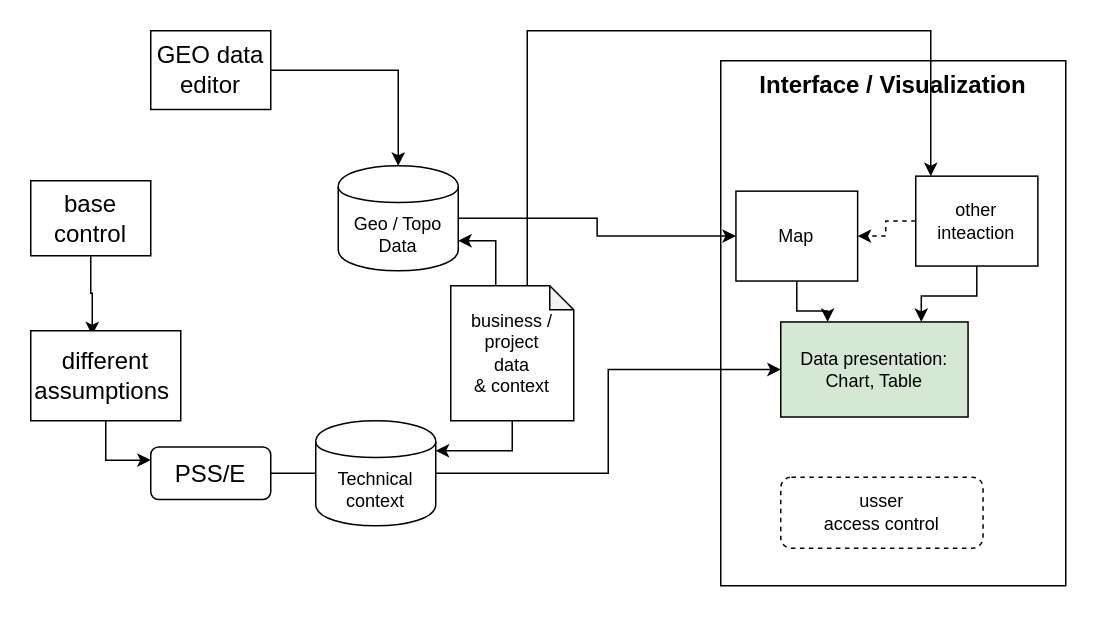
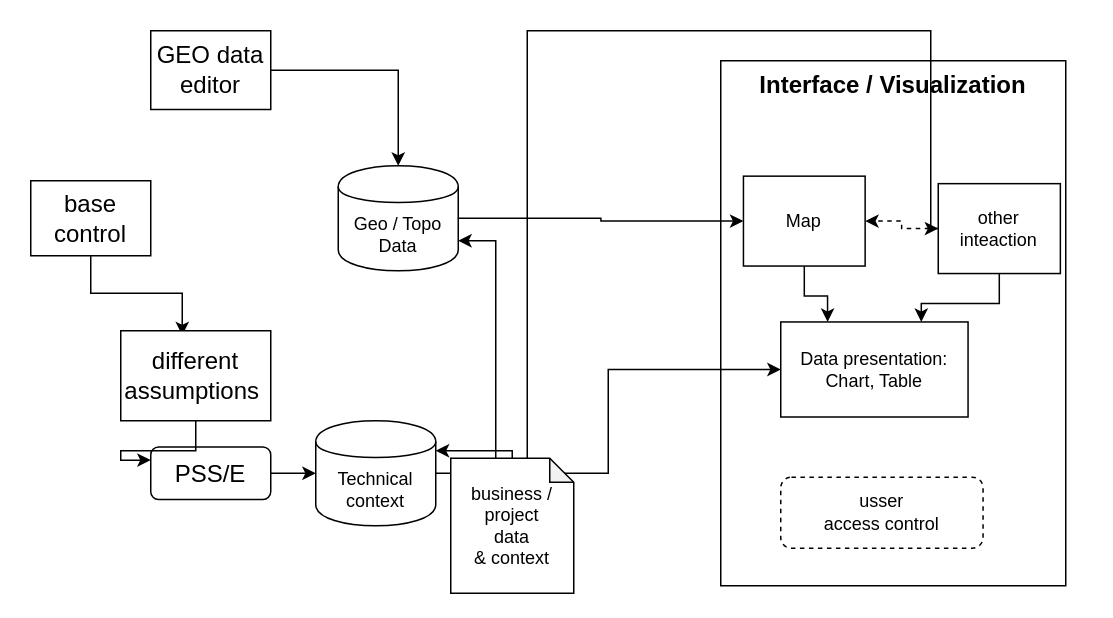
  <mxCell id="0" />
  <mxCell id="1" parent="0" />
  <mxCell id="2" value="" style="group" vertex="1" connectable="0" parent="1"><mxGeometry x="480" y="90" width="240" height="300" as="geometry" /></mxCell>
  <mxCell id="3" value="Interface / Visualization" style="rounded=0;whiteSpace=wrap;html=1;verticalAlign=top;fontStyle=1;fontSize=16;" vertex="1" parent="2"><mxGeometry y="-50" width="230" height="350" as="geometry" /></mxCell>
  <mxCell id="4" style="edgeStyle=orthogonalEdgeStyle;rounded=0;orthogonalLoop=1;jettySize=auto;html=1;entryX=0.25;entryY=0;entryDx=0;entryDy=0;" edge="1" parent="2" source="5" target="9"><mxGeometry relative="1" as="geometry" /></mxCell>
- <mxCell id="5" value="Map" style="rounded=0;whiteSpace=wrap;html=1;" vertex="1" parent="2"><mxGeometry x="10.13" y="36.938" width="81.13" height="59.917" as="geometry" /></mxCell>
+ <mxCell id="5" value="Map" style="rounded=0;whiteSpace=wrap;html=1;" vertex="1" parent="2"><mxGeometry x="15.13" y="26.938" width="81.13" height="59.917" as="geometry" /></mxCell>
  <mxCell id="6" style="edgeStyle=orthogonalEdgeStyle;rounded=0;orthogonalLoop=1;jettySize=auto;html=1;entryX=0.75;entryY=0;entryDx=0;entryDy=0;" edge="1" parent="2" source="8" target="9"><mxGeometry relative="1" as="geometry" /></mxCell>
  <mxCell id="7" style="edgeStyle=orthogonalEdgeStyle;rounded=0;orthogonalLoop=1;jettySize=auto;html=1;dashed=1;" edge="1" parent="2" source="8" target="5"><mxGeometry relative="1" as="geometry" /></mxCell>
- <mxCell id="8" value="other &lt;br&gt;inteaction" style="rounded=0;whiteSpace=wrap;html=1;" vertex="1" parent="2"><mxGeometry x="130" y="26.938" width="81.41" height="59.917" as="geometry" /></mxCell>
- <mxCell id="9" value="Data presentation:&lt;br&gt;Chart, Table" style="rounded=0;whiteSpace=wrap;html=1;fillColor=#d5e8d4;" vertex="1" parent="2"><mxGeometry x="40" y="124.138" width="124.87" height="63.362" as="geometry" /></mxCell>
+ <mxCell id="8" value="other &lt;br&gt;inteaction" style="rounded=0;whiteSpace=wrap;html=1;" vertex="1" parent="2"><mxGeometry x="145" y="31.938" width="81.41" height="59.917" as="geometry" /></mxCell>
+ <mxCell id="9" value="Data presentation:&lt;br&gt;Chart, Table" style="rounded=0;whiteSpace=wrap;html=1;" vertex="1" parent="2"><mxGeometry x="40" y="124.138" width="124.87" height="63.362" as="geometry" /></mxCell>
  <mxCell id="10" value="usser&lt;br&gt;access control" style="whiteSpace=wrap;html=1;dashed=1;rounded=1;" vertex="1" parent="2"><mxGeometry x="40" y="227.586" width="134.87" height="47.41" as="geometry" /></mxCell>
  <mxCell id="11" style="edgeStyle=orthogonalEdgeStyle;rounded=0;orthogonalLoop=1;jettySize=auto;html=1;" edge="1" parent="1" source="12" target="5"><mxGeometry relative="1" as="geometry" /></mxCell>
  <mxCell id="12" value="Geo / Topo Data" style="shape=cylinder;whiteSpace=wrap;html=1;boundedLbl=1;backgroundOutline=1;" vertex="1" parent="1"><mxGeometry x="225" y="110" width="80" height="70" as="geometry" /></mxCell>
  <mxCell id="13" style="edgeStyle=orthogonalEdgeStyle;rounded=0;orthogonalLoop=1;jettySize=auto;html=1;entryX=0;entryY=0.5;entryDx=0;entryDy=0;" edge="1" parent="1" source="14" target="9"><mxGeometry relative="1" as="geometry" /></mxCell>
  <mxCell id="14" value="Technical&lt;br&gt;context" style="shape=cylinder;whiteSpace=wrap;html=1;boundedLbl=1;backgroundOutline=1;" vertex="1" parent="1"><mxGeometry x="210" y="280" width="80" height="70" as="geometry" /></mxCell>
  <mxCell id="15" style="edgeStyle=orthogonalEdgeStyle;rounded=0;orthogonalLoop=1;jettySize=auto;html=1;" edge="1" parent="1" source="18" target="8"><mxGeometry relative="1" as="geometry"><Array as="points"><mxPoint x="351" y="20" /><mxPoint x="620" y="20" /></Array></mxGeometry></mxCell>
  <mxCell id="16" style="edgeStyle=orthogonalEdgeStyle;rounded=0;orthogonalLoop=1;jettySize=auto;html=1;" edge="1" parent="1" source="18" target="12"><mxGeometry relative="1" as="geometry"><Array as="points"><mxPoint x="330" y="160" /></Array></mxGeometry></mxCell>
  <mxCell id="17" style="edgeStyle=orthogonalEdgeStyle;rounded=0;orthogonalLoop=1;jettySize=auto;html=1;" edge="1" parent="1" source="18" target="14"><mxGeometry relative="1" as="geometry"><Array as="points"><mxPoint x="341" y="300" /></Array></mxGeometry></mxCell>
- <mxCell id="18" value="business / project&lt;br&gt;data &lt;br&gt;&amp;amp; context" style="shape=note;whiteSpace=wrap;html=1;backgroundOutline=1;darkOpacity=0.05;size=16;" vertex="1" parent="1"><mxGeometry x="300" y="190" width="82" height="90" as="geometry" /></mxCell>
- <mxCell id="19" style="edgeStyle=orthogonalEdgeStyle;rounded=0;orthogonalLoop=1;jettySize=auto;html=1;entryX=0;entryY=0.5;entryDx=0;entryDy=0;fontSize=16;endArrow=none;" edge="1" parent="1" source="20" target="14"><mxGeometry relative="1" as="geometry" /></mxCell>
+ <mxCell id="18" value="business / project&lt;br&gt;data &lt;br&gt;&amp;amp; context" style="shape=note;whiteSpace=wrap;html=1;backgroundOutline=1;darkOpacity=0.05;size=16;" vertex="1" parent="1"><mxGeometry x="300" y="305" width="82" height="90" as="geometry" /></mxCell>
+ <mxCell id="19" style="edgeStyle=orthogonalEdgeStyle;rounded=0;orthogonalLoop=1;jettySize=auto;html=1;entryX=0;entryY=0.5;entryDx=0;entryDy=0;fontSize=16;" edge="1" parent="1" source="20" target="14"><mxGeometry relative="1" as="geometry" /></mxCell>
  <mxCell id="20" value="PSS/E" style="whiteSpace=wrap;html=1;fontSize=16;rounded=1;" vertex="1" parent="1"><mxGeometry x="100" y="297.5" width="80" height="35" as="geometry" /></mxCell>
  <mxCell id="21" style="edgeStyle=orthogonalEdgeStyle;rounded=0;orthogonalLoop=1;jettySize=auto;html=1;entryX=0.41;entryY=0.05;entryDx=0;entryDy=0;entryPerimeter=0;fontSize=16;" edge="1" parent="1" source="22" target="26"><mxGeometry relative="1" as="geometry" /></mxCell>
  <mxCell id="22" value="base control" style="rounded=0;whiteSpace=wrap;html=1;fontSize=16;" vertex="1" parent="1"><mxGeometry x="20" y="120" width="80" height="50" as="geometry" /></mxCell>
  <mxCell id="23" style="edgeStyle=orthogonalEdgeStyle;rounded=0;orthogonalLoop=1;jettySize=auto;html=1;entryX=0.5;entryY=0;entryDx=0;entryDy=0;fontSize=16;" edge="1" parent="1" source="24" target="12"><mxGeometry relative="1" as="geometry" /></mxCell>
  <mxCell id="24" value="GEO data&lt;br&gt;editor" style="rounded=0;whiteSpace=wrap;html=1;fontSize=16;" vertex="1" parent="1"><mxGeometry x="100" y="20" width="80" height="52.5" as="geometry" /></mxCell>
  <mxCell id="25" style="edgeStyle=orthogonalEdgeStyle;rounded=0;orthogonalLoop=1;jettySize=auto;html=1;entryX=0;entryY=0.25;entryDx=0;entryDy=0;fontSize=16;" edge="1" parent="1" source="26" target="20"><mxGeometry relative="1" as="geometry" /></mxCell>
- <mxCell id="26" value="different assumptions&amp;nbsp;" style="rounded=0;whiteSpace=wrap;html=1;fontSize=16;" vertex="1" parent="1"><mxGeometry x="20" y="220" width="100" height="60" as="geometry" /></mxCell>
+ <mxCell id="26" value="different assumptions&amp;nbsp;" style="rounded=0;whiteSpace=wrap;html=1;fontSize=16;" vertex="1" parent="1"><mxGeometry x="80" y="220" width="100" height="60" as="geometry" /></mxCell>
